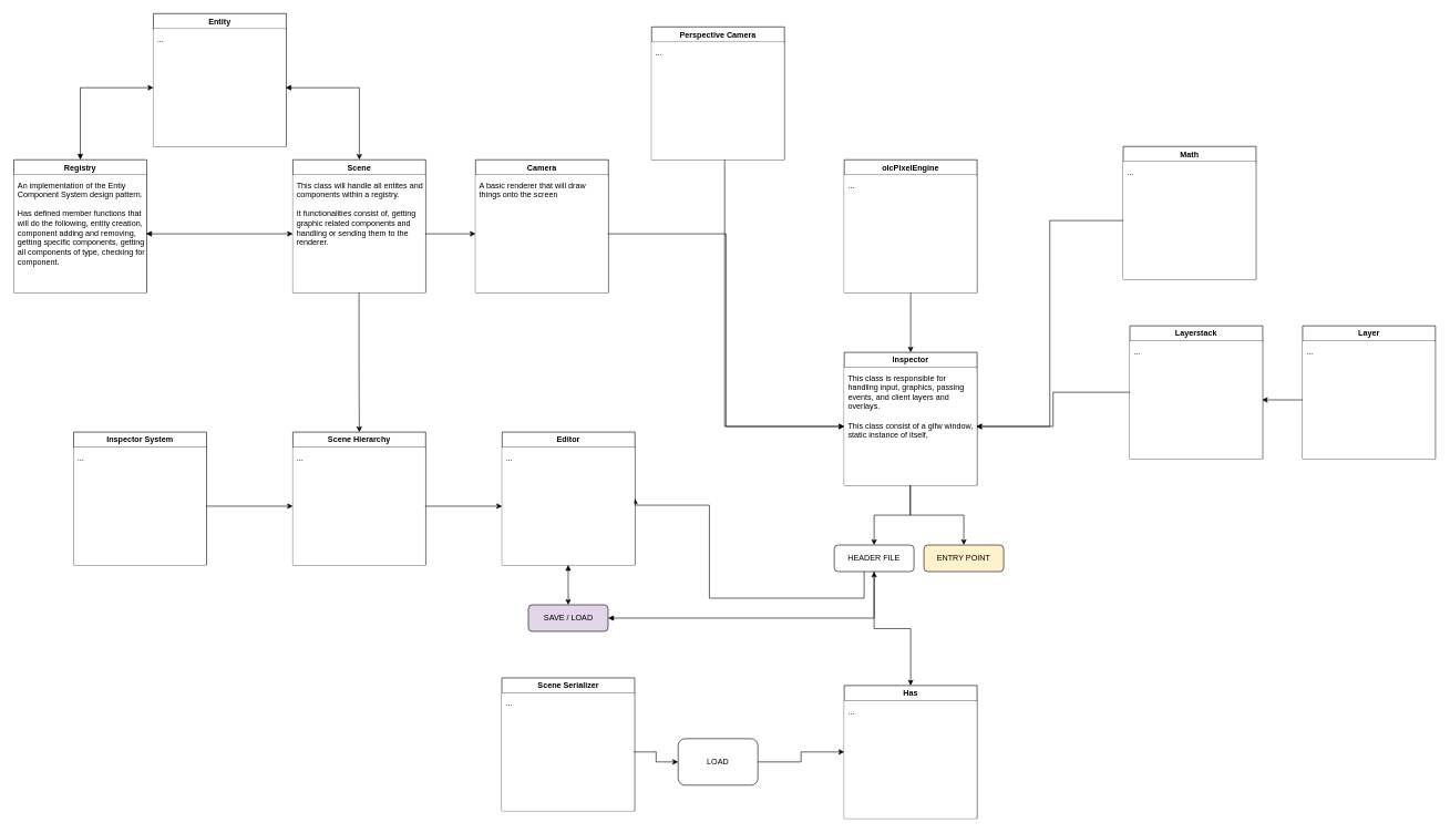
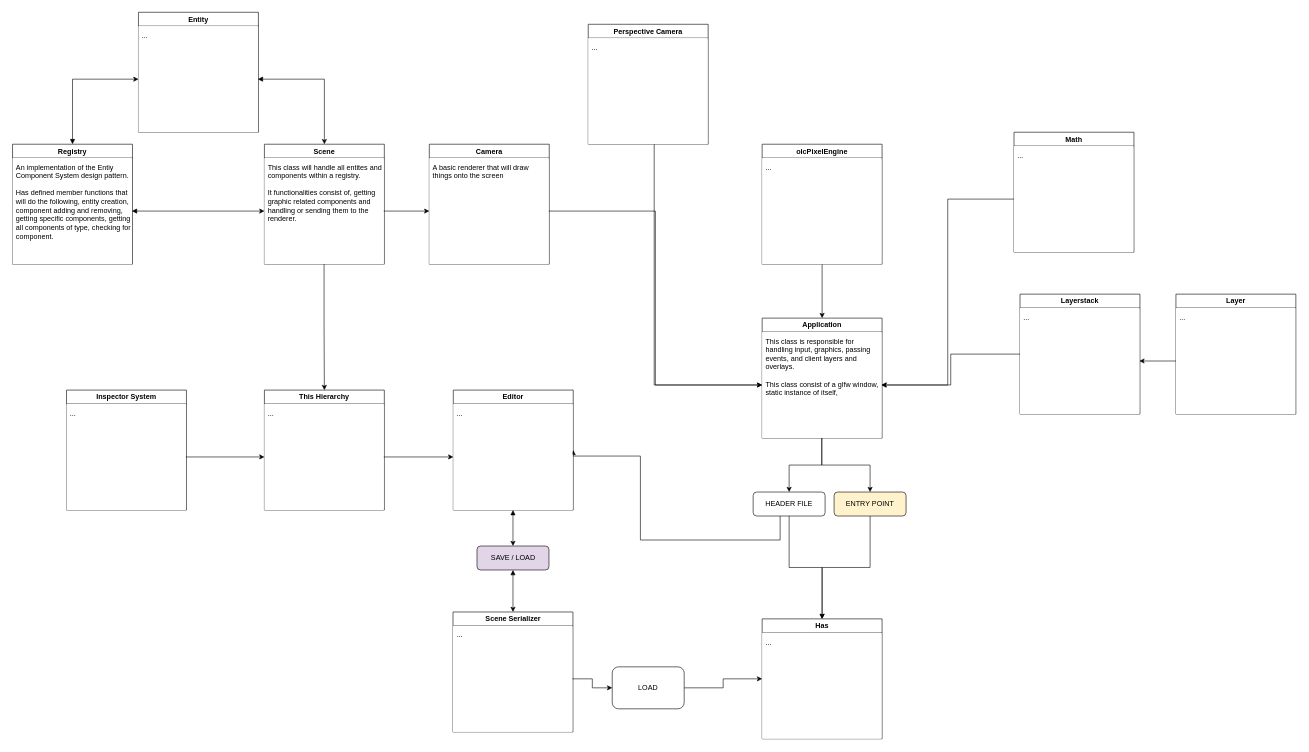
  <mxCell id="0" />
  <mxCell id="1" parent="0" />
- <mxCell id="2" value="Inspector" style="swimlane;whiteSpace=wrap;html=1;" parent="1" vertex="1"><mxGeometry x="1270" y="530" width="200" height="200" as="geometry"><mxRectangle x="-400" y="440" width="100" height="30" as="alternateBounds" /></mxGeometry></mxCell>
+ <mxCell id="2" value="Application" style="swimlane;whiteSpace=wrap;html=1;" parent="1" vertex="1"><mxGeometry x="1270" y="530" width="200" height="200" as="geometry"><mxRectangle x="-400" y="440" width="100" height="30" as="alternateBounds" /></mxGeometry></mxCell>
  <mxCell id="3" value="This class is responsible for handling input, graphics, passing events, and client layers and overlays.&lt;div&gt;&lt;br&gt;&lt;/div&gt;&lt;div&gt;This class consist of a glfw window, static instance of itself,&lt;/div&gt;" style="text;html=1;align=left;verticalAlign=top;whiteSpace=wrap;rounded=0;spacingTop=2;spacingLeft=4;fillColor=default;" parent="2" vertex="1"><mxGeometry y="23" width="199" height="177" as="geometry" /></mxCell>
  <mxCell id="4" value="Scene" style="swimlane;whiteSpace=wrap;html=1;" parent="1" vertex="1"><mxGeometry x="440" y="240" width="200" height="200" as="geometry"><mxRectangle x="-400" y="440" width="100" height="30" as="alternateBounds" /></mxGeometry></mxCell>
  <mxCell id="5" value="This class will handle all entites and components within a registry.&lt;div&gt;&lt;br&gt;&lt;/div&gt;&lt;div&gt;It functionalities consist of, getting graphic related components and handling or sending them to the renderer.&lt;/div&gt;" style="text;html=1;align=left;verticalAlign=top;whiteSpace=wrap;rounded=0;spacingTop=2;spacingLeft=4;fillColor=default;" parent="4" vertex="1"><mxGeometry y="23" width="199" height="177" as="geometry" /></mxCell>
  <mxCell id="6" style="edgeStyle=orthogonalEdgeStyle;rounded=0;orthogonalLoop=1;jettySize=auto;html=1;exitX=0.5;exitY=0;exitDx=0;exitDy=0;entryX=0;entryY=0.5;entryDx=0;entryDy=0;startArrow=block;startFill=1;" parent="1" source="7" target="11" edge="1"><mxGeometry relative="1" as="geometry" /></mxCell>
  <mxCell id="7" value="Registry" style="swimlane;whiteSpace=wrap;html=1;" parent="1" vertex="1"><mxGeometry x="20" y="240" width="200" height="200" as="geometry"><mxRectangle x="-400" y="440" width="100" height="30" as="alternateBounds" /></mxGeometry></mxCell>
  <mxCell id="8" value="&lt;div&gt;An implementation of the Entiy Component System design pattern.&lt;/div&gt;&lt;div&gt;&lt;br&gt;&lt;/div&gt;Has defined member functions that will do the following, entity creation, component adding and removing, getting specific components, getting all components of type, checking for component." style="text;html=1;align=left;verticalAlign=top;whiteSpace=wrap;rounded=0;spacingTop=2;spacingLeft=4;fillColor=default;" parent="7" vertex="1"><mxGeometry y="23" width="199" height="177" as="geometry" /></mxCell>
  <mxCell id="9" style="edgeStyle=orthogonalEdgeStyle;rounded=0;orthogonalLoop=1;jettySize=auto;html=1;entryX=0;entryY=0.5;entryDx=0;entryDy=0;startArrow=block;startFill=1;" parent="1" source="8" target="5" edge="1"><mxGeometry relative="1" as="geometry" /></mxCell>
  <mxCell id="10" value="Entity" style="swimlane;whiteSpace=wrap;html=1;" parent="1" vertex="1"><mxGeometry x="230" y="20" width="200" height="200" as="geometry"><mxRectangle x="-400" y="440" width="100" height="30" as="alternateBounds" /></mxGeometry></mxCell>
  <mxCell id="11" value="..." style="text;html=1;align=left;verticalAlign=top;whiteSpace=wrap;rounded=0;spacingTop=2;spacingLeft=4;fillColor=default;" parent="10" vertex="1"><mxGeometry y="23" width="199" height="177" as="geometry" /></mxCell>
  <mxCell id="12" style="edgeStyle=orthogonalEdgeStyle;rounded=0;orthogonalLoop=1;jettySize=auto;html=1;exitX=1;exitY=0.5;exitDx=0;exitDy=0;entryX=0.5;entryY=0;entryDx=0;entryDy=0;startArrow=block;startFill=1;" parent="1" source="11" target="4" edge="1"><mxGeometry relative="1" as="geometry" /></mxCell>
  <mxCell id="13" value="Camera" style="swimlane;whiteSpace=wrap;html=1;" parent="1" vertex="1"><mxGeometry x="715" y="240" width="200" height="200" as="geometry"><mxRectangle x="-400" y="440" width="100" height="30" as="alternateBounds" /></mxGeometry></mxCell>
  <mxCell id="14" value="A basic renderer that will draw things onto the screen" style="text;html=1;align=left;verticalAlign=top;whiteSpace=wrap;rounded=0;spacingTop=2;spacingLeft=4;fillColor=default;" parent="13" vertex="1"><mxGeometry y="23" width="199" height="177" as="geometry" /></mxCell>
  <mxCell id="15" style="edgeStyle=orthogonalEdgeStyle;rounded=0;orthogonalLoop=1;jettySize=auto;html=1;exitX=1;exitY=0.5;exitDx=0;exitDy=0;entryX=0;entryY=0.5;entryDx=0;entryDy=0;" parent="1" source="5" target="14" edge="1"><mxGeometry relative="1" as="geometry" /></mxCell>
  <mxCell id="16" style="edgeStyle=orthogonalEdgeStyle;rounded=0;orthogonalLoop=1;jettySize=auto;html=1;exitX=1;exitY=0.5;exitDx=0;exitDy=0;entryX=0;entryY=0.5;entryDx=0;entryDy=0;" parent="1" source="14" target="3" edge="1"><mxGeometry relative="1" as="geometry" /></mxCell>
  <mxCell id="17" style="edgeStyle=orthogonalEdgeStyle;rounded=0;orthogonalLoop=1;jettySize=auto;html=1;entryX=0.5;entryY=0;entryDx=0;entryDy=0;" parent="1" source="18" target="2" edge="1"><mxGeometry relative="1" as="geometry" /></mxCell>
  <mxCell id="18" value="olcPixelEngine" style="swimlane;whiteSpace=wrap;html=1;" parent="1" vertex="1"><mxGeometry x="1270" y="240" width="200" height="200" as="geometry"><mxRectangle x="-400" y="440" width="100" height="30" as="alternateBounds" /></mxGeometry></mxCell>
  <mxCell id="19" value="..." style="text;html=1;align=left;verticalAlign=top;whiteSpace=wrap;rounded=0;spacingTop=2;spacingLeft=4;fillColor=default;" parent="18" vertex="1"><mxGeometry y="23" width="199" height="177" as="geometry" /></mxCell>
  <mxCell id="20" value="Has" style="swimlane;whiteSpace=wrap;html=1;" parent="1" vertex="1"><mxGeometry x="1270" y="1031.5" width="200" height="200" as="geometry"><mxRectangle x="-400" y="440" width="100" height="30" as="alternateBounds" /></mxGeometry></mxCell>
  <mxCell id="21" value="..." style="text;html=1;align=left;verticalAlign=top;whiteSpace=wrap;rounded=0;spacingTop=2;spacingLeft=4;fillColor=default;" parent="20" vertex="1"><mxGeometry y="23" width="199" height="177" as="geometry" /></mxCell>
  <mxCell id="22" style="edgeStyle=orthogonalEdgeStyle;rounded=0;orthogonalLoop=1;jettySize=auto;html=1;entryX=0.5;entryY=0;entryDx=0;entryDy=0;" parent="1" source="24" target="20" edge="1"><mxGeometry relative="1" as="geometry" /></mxCell>
  <mxCell id="23" style="edgeStyle=orthogonalEdgeStyle;rounded=0;orthogonalLoop=1;jettySize=auto;html=1;entryX=1;entryY=0.5;entryDx=0;entryDy=0;" edge="1" parent="1" source="24" target="39"><mxGeometry relative="1" as="geometry"><Array as="points"><mxPoint x="1300" y="900" /><mxPoint x="1067" y="900" /><mxPoint x="1067" y="760" /></Array></mxGeometry></mxCell>
  <mxCell id="24" value="HEADER FILE" style="rounded=1;whiteSpace=wrap;html=1;" parent="1" vertex="1"><mxGeometry x="1255" y="820" width="120" height="40" as="geometry" /></mxCell>
  <mxCell id="25" style="edgeStyle=orthogonalEdgeStyle;rounded=0;orthogonalLoop=1;jettySize=auto;html=1;" parent="1" source="3" target="24" edge="1"><mxGeometry relative="1" as="geometry" /></mxCell>
+ <mxCell id="26" style="edgeStyle=orthogonalEdgeStyle;rounded=0;orthogonalLoop=1;jettySize=auto;html=1;entryX=0.5;entryY=0;entryDx=0;entryDy=0;" parent="1" source="27" target="20" edge="1"><mxGeometry relative="1" as="geometry" /></mxCell>
  <mxCell id="27" value="ENTRY POINT" style="rounded=1;whiteSpace=wrap;html=1;fillColor=#fff2cc;" parent="1" vertex="1"><mxGeometry x="1390" y="820" width="120" height="40" as="geometry" /></mxCell>
  <mxCell id="28" style="edgeStyle=orthogonalEdgeStyle;rounded=0;orthogonalLoop=1;jettySize=auto;html=1;entryX=0.5;entryY=0;entryDx=0;entryDy=0;" parent="1" source="3" target="27" edge="1"><mxGeometry relative="1" as="geometry" /></mxCell>
  <mxCell id="29" value="Math" style="swimlane;whiteSpace=wrap;html=1;" parent="1" vertex="1"><mxGeometry x="1690" y="220" width="200" height="200" as="geometry"><mxRectangle x="-400" y="440" width="100" height="30" as="alternateBounds" /></mxGeometry></mxCell>
  <mxCell id="30" value="..." style="text;html=1;align=left;verticalAlign=top;whiteSpace=wrap;rounded=0;spacingTop=2;spacingLeft=4;fillColor=default;" parent="29" vertex="1"><mxGeometry y="23" width="199" height="177" as="geometry" /></mxCell>
  <mxCell id="31" style="edgeStyle=orthogonalEdgeStyle;rounded=0;orthogonalLoop=1;jettySize=auto;html=1;entryX=1;entryY=0.5;entryDx=0;entryDy=0;" parent="1" source="30" target="3" edge="1"><mxGeometry relative="1" as="geometry" /></mxCell>
  <mxCell id="32" value="Perspective Camera" style="swimlane;whiteSpace=wrap;html=1;" parent="1" vertex="1"><mxGeometry x="980" y="40" width="200" height="200" as="geometry"><mxRectangle x="-400" y="440" width="100" height="30" as="alternateBounds" /></mxGeometry></mxCell>
  <mxCell id="33" value="..." style="text;html=1;align=left;verticalAlign=top;whiteSpace=wrap;rounded=0;spacingTop=2;spacingLeft=4;fillColor=default;" parent="32" vertex="1"><mxGeometry y="23" width="199" height="177" as="geometry" /></mxCell>
  <mxCell id="34" value="Layer" style="swimlane;whiteSpace=wrap;html=1;" parent="1" vertex="1"><mxGeometry x="1960" y="490" width="200" height="200" as="geometry"><mxRectangle x="-400" y="440" width="100" height="30" as="alternateBounds" /></mxGeometry></mxCell>
  <mxCell id="35" value="..." style="text;html=1;align=left;verticalAlign=top;whiteSpace=wrap;rounded=0;spacingTop=2;spacingLeft=4;fillColor=default;" parent="34" vertex="1"><mxGeometry y="23" width="199" height="177" as="geometry" /></mxCell>
  <mxCell id="36" style="edgeStyle=orthogonalEdgeStyle;rounded=0;orthogonalLoop=1;jettySize=auto;html=1;entryX=1;entryY=0.5;entryDx=0;entryDy=0;" edge="1" parent="1" source="37" target="3"><mxGeometry relative="1" as="geometry" /></mxCell>
  <mxCell id="37" value="Layerstack" style="swimlane;whiteSpace=wrap;html=1;" parent="1" vertex="1"><mxGeometry x="1700" y="490" width="200" height="200" as="geometry"><mxRectangle x="-400" y="440" width="100" height="30" as="alternateBounds" /></mxGeometry></mxCell>
  <mxCell id="38" value="..." style="text;html=1;align=left;verticalAlign=top;whiteSpace=wrap;rounded=0;spacingTop=2;spacingLeft=4;fillColor=default;" parent="37" vertex="1"><mxGeometry y="23" width="199" height="177" as="geometry" /></mxCell>
  <mxCell id="39" value="Editor" style="swimlane;whiteSpace=wrap;html=1;" vertex="1" parent="1"><mxGeometry x="755" y="650" width="200" height="200" as="geometry"><mxRectangle x="-400" y="440" width="100" height="30" as="alternateBounds" /></mxGeometry></mxCell>
  <mxCell id="40" value="..." style="text;html=1;align=left;verticalAlign=top;whiteSpace=wrap;rounded=0;spacingTop=2;spacingLeft=4;fillColor=default;" vertex="1" parent="39"><mxGeometry y="23" width="199" height="177" as="geometry" /></mxCell>
- <mxCell id="41" value="Scene Hierarchy" style="swimlane;whiteSpace=wrap;html=1;" vertex="1" parent="1"><mxGeometry x="440" y="650" width="200" height="200" as="geometry"><mxRectangle x="-400" y="440" width="100" height="30" as="alternateBounds" /></mxGeometry></mxCell>
+ <mxCell id="41" value="This Hierarchy" style="swimlane;whiteSpace=wrap;html=1;" vertex="1" parent="1"><mxGeometry x="440" y="650" width="200" height="200" as="geometry"><mxRectangle x="-400" y="440" width="100" height="30" as="alternateBounds" /></mxGeometry></mxCell>
  <mxCell id="42" value="..." style="text;html=1;align=left;verticalAlign=top;whiteSpace=wrap;rounded=0;spacingTop=2;spacingLeft=4;fillColor=default;" vertex="1" parent="41"><mxGeometry y="23" width="199" height="177" as="geometry" /></mxCell>
  <mxCell id="43" value="Inspector System" style="swimlane;whiteSpace=wrap;html=1;" vertex="1" parent="1"><mxGeometry x="110" y="650" width="200" height="200" as="geometry"><mxRectangle x="-400" y="440" width="100" height="30" as="alternateBounds" /></mxGeometry></mxCell>
  <mxCell id="44" value="..." style="text;html=1;align=left;verticalAlign=top;whiteSpace=wrap;rounded=0;spacingTop=2;spacingLeft=4;fillColor=default;" vertex="1" parent="43"><mxGeometry y="23" width="199" height="177" as="geometry" /></mxCell>
  <mxCell id="45" style="edgeStyle=orthogonalEdgeStyle;rounded=0;orthogonalLoop=1;jettySize=auto;html=1;entryX=0;entryY=0.5;entryDx=0;entryDy=0;" edge="1" parent="1" source="44" target="42"><mxGeometry relative="1" as="geometry" /></mxCell>
  <mxCell id="46" style="edgeStyle=orthogonalEdgeStyle;rounded=0;orthogonalLoop=1;jettySize=auto;html=1;entryX=0;entryY=0.5;entryDx=0;entryDy=0;" edge="1" parent="1" source="42" target="40"><mxGeometry relative="1" as="geometry" /></mxCell>
  <mxCell id="47" value="Scene Serializer" style="swimlane;whiteSpace=wrap;html=1;" vertex="1" parent="1"><mxGeometry x="754.5" y="1020" width="200" height="200" as="geometry"><mxRectangle x="-400" y="440" width="100" height="30" as="alternateBounds" /></mxGeometry></mxCell>
  <mxCell id="48" value="..." style="text;html=1;align=left;verticalAlign=top;whiteSpace=wrap;rounded=0;spacingTop=2;spacingLeft=4;fillColor=default;" vertex="1" parent="47"><mxGeometry y="23" width="199" height="177" as="geometry" /></mxCell>
- <mxCell id="49" style="edgeStyle=orthogonalEdgeStyle;rounded=0;orthogonalLoop=1;jettySize=auto;html=1;startArrow=block;startFill=1;" edge="1" parent="1" source="50" target="24"><mxGeometry relative="1" as="geometry" /></mxCell>
+ <mxCell id="49" style="edgeStyle=orthogonalEdgeStyle;rounded=0;orthogonalLoop=1;jettySize=auto;html=1;entryX=0.5;entryY=0;entryDx=0;entryDy=0;startArrow=block;startFill=1;" edge="1" parent="1" source="50" target="47"><mxGeometry relative="1" as="geometry" /></mxCell>
  <mxCell id="50" value="SAVE / LOAD" style="rounded=1;whiteSpace=wrap;html=1;fillColor=#e1d5e7;" vertex="1" parent="1"><mxGeometry x="794.5" y="910" width="120" height="40" as="geometry" /></mxCell>
  <mxCell id="51" style="edgeStyle=orthogonalEdgeStyle;rounded=0;orthogonalLoop=1;jettySize=auto;html=1;entryX=0.5;entryY=0;entryDx=0;entryDy=0;startArrow=block;startFill=1;" edge="1" parent="1" source="40" target="50"><mxGeometry relative="1" as="geometry"><mxPoint x="854.5" y="910" as="targetPoint" /></mxGeometry></mxCell>
  <mxCell id="52" style="edgeStyle=orthogonalEdgeStyle;rounded=0;orthogonalLoop=1;jettySize=auto;html=1;entryX=0;entryY=0.5;entryDx=0;entryDy=0;" edge="1" parent="1" source="53" target="20"><mxGeometry relative="1" as="geometry" /></mxCell>
  <mxCell id="53" value="LOAD" style="rounded=1;whiteSpace=wrap;html=1;" vertex="1" parent="1"><mxGeometry x="1020" y="1111.5" width="120" height="70" as="geometry" /></mxCell>
  <mxCell id="54" style="edgeStyle=orthogonalEdgeStyle;rounded=0;orthogonalLoop=1;jettySize=auto;html=1;entryX=0;entryY=0.5;entryDx=0;entryDy=0;" edge="1" parent="1" source="48" target="53"><mxGeometry relative="1" as="geometry" /></mxCell>
  <mxCell id="55" style="edgeStyle=orthogonalEdgeStyle;rounded=0;orthogonalLoop=1;jettySize=auto;html=1;entryX=0;entryY=0.5;entryDx=0;entryDy=0;" edge="1" parent="1" source="33" target="3"><mxGeometry relative="1" as="geometry"><Array as="points"><mxPoint x="1090" y="642" /></Array></mxGeometry></mxCell>
  <mxCell id="56" style="edgeStyle=orthogonalEdgeStyle;rounded=0;orthogonalLoop=1;jettySize=auto;html=1;entryX=1;entryY=0.5;entryDx=0;entryDy=0;" edge="1" parent="1" source="35" target="38"><mxGeometry relative="1" as="geometry" /></mxCell>
  <mxCell id="57" style="edgeStyle=orthogonalEdgeStyle;rounded=0;orthogonalLoop=1;jettySize=auto;html=1;entryX=0.5;entryY=0;entryDx=0;entryDy=0;" edge="1" parent="1" source="5" target="41"><mxGeometry relative="1" as="geometry" /></mxCell>
